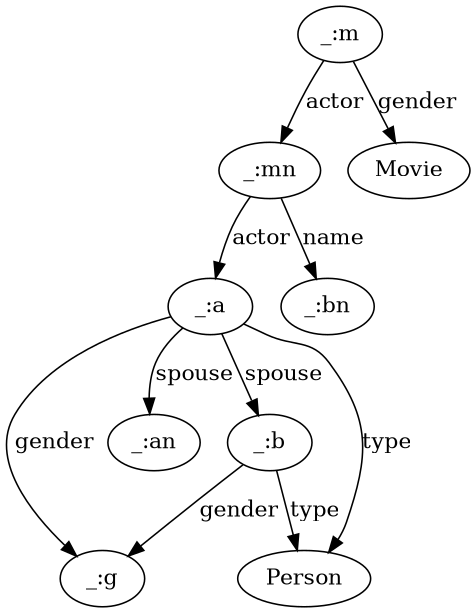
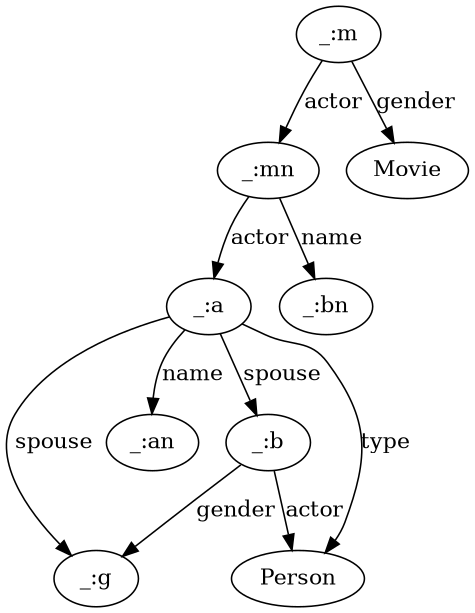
  digraph {
    "_:a"
    "_:b"
    "_:an"
    "_:g"
    Person
    "_:m"
    "_:mn"
    Movie
    "_:bn"
    "_:a" -> "_:b" [label=spouse]
-   "_:a" -> "_:an" [label=spouse]
-   "_:a" -> "_:g" [label=gender]
+   "_:a" -> "_:an" [label=name]
+   "_:a" -> "_:g" [label=spouse]
    "_:a" -> Person [label=type]
    "_:b" -> "_:g" [label=gender]
-   "_:b" -> Person [label=type]
+   "_:b" -> Person [label=actor]
    "_:m" -> "_:mn" [label=actor]
    "_:m" -> Movie [label=gender]
    "_:mn" -> "_:a" [label=actor]
    "_:mn" -> "_:bn" [label=name]
  }
